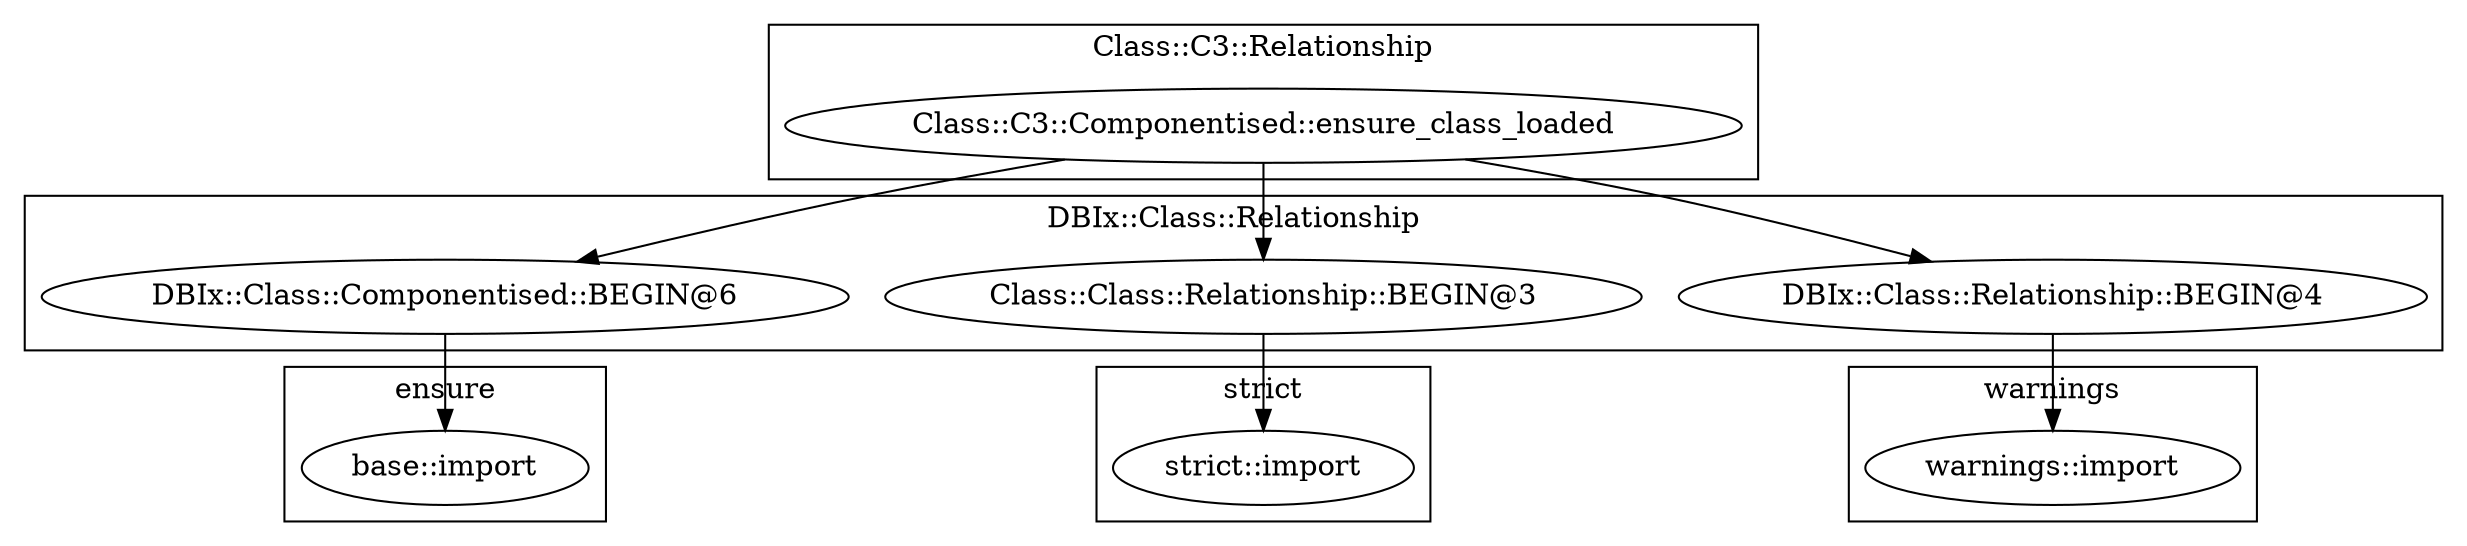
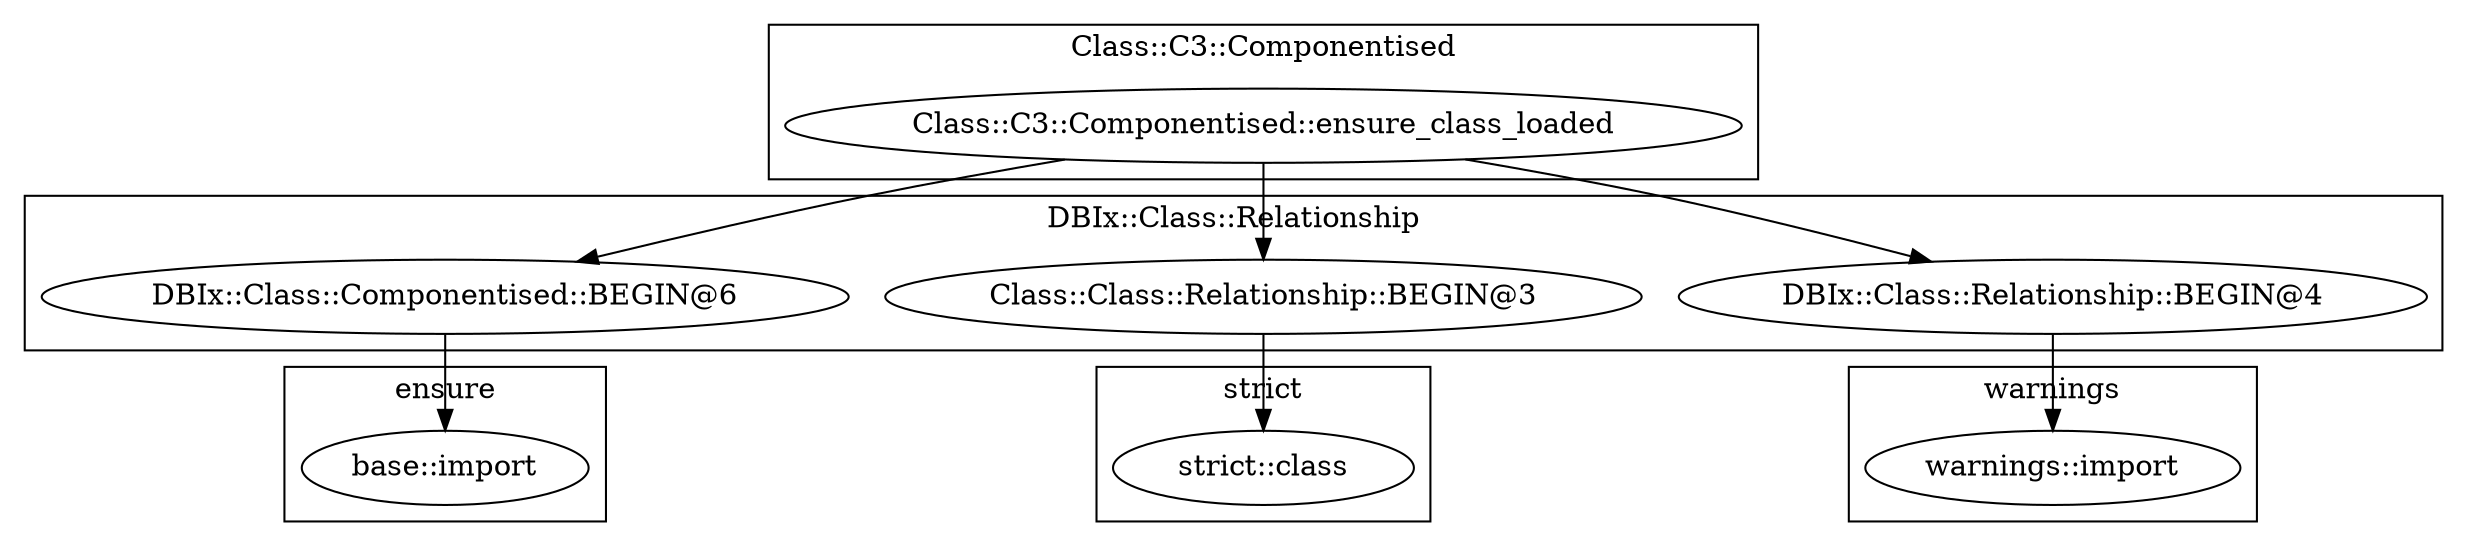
  digraph {
    "base::import"
    "warnings::import"
-   "strict::import"
+   "strict::import" [label="strict::class"]
    "Class::C3::Componentised::ensure_class_loaded"
    n5 [label="DBIx::Class::Componentised::BEGIN@6"]
    n6 [label="Class::Class::Relationship::BEGIN@3"]
    "DBIx::Class::Relationship::BEGIN@4"
    subgraph cluster_1 {
      label=ensure
      "base::import"
    }
    subgraph cluster_2 {
      label=warnings
      "warnings::import"
    }
    subgraph cluster_3 {
      label="strict"
      "strict::import"
    }
    subgraph cluster_4 {
-     label="Class::C3::Relationship"
+     label="Class::C3::Componentised"
      "Class::C3::Componentised::ensure_class_loaded"
    }
    subgraph cluster_5 {
      label="DBIx::Class::Relationship"
      n5
      n6
      "DBIx::Class::Relationship::BEGIN@4"
    }
    "Class::C3::Componentised::ensure_class_loaded" -> n5
    "Class::C3::Componentised::ensure_class_loaded" -> n6
    "Class::C3::Componentised::ensure_class_loaded" -> "DBIx::Class::Relationship::BEGIN@4"
    n5 -> "base::import"
    n6 -> "strict::import"
    "DBIx::Class::Relationship::BEGIN@4" -> "warnings::import"
  }
